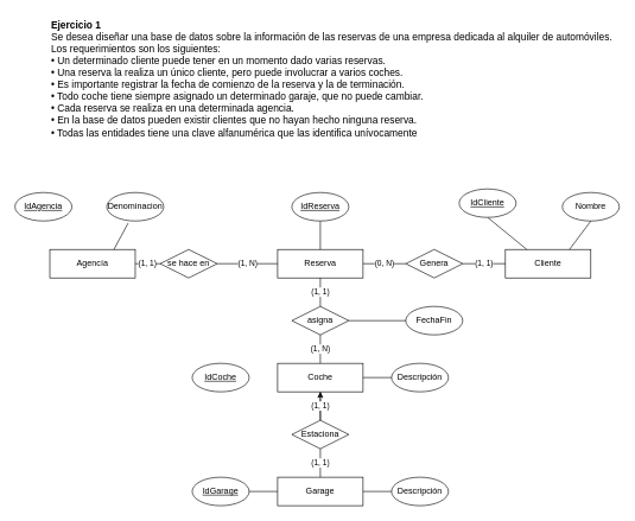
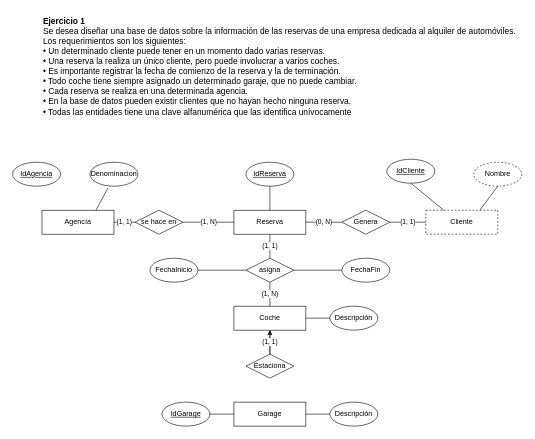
  <mxCell id="0" />
  <mxCell id="1" parent="0" />
- <mxCell id="2" value="Cliente" style="whiteSpace=wrap;html=1;align=center;fillColor=#FFFFFF;" parent="1" vertex="1"><mxGeometry x="709" y="350" width="120" height="40" as="geometry" /></mxCell>
+ <mxCell id="2" value="Cliente" style="whiteSpace=wrap;html=1;align=center;fillColor=#FFFFFF;dashed=1;" parent="1" vertex="1"><mxGeometry x="709" y="350" width="120" height="40" as="geometry" /></mxCell>
  <mxCell id="3" value="Reserva" style="whiteSpace=wrap;html=1;align=center;fillColor=#FFFFFF;" parent="1" vertex="1"><mxGeometry x="389" y="350" width="120" height="40" as="geometry" /></mxCell>
  <mxCell id="4" value="Coche" style="whiteSpace=wrap;html=1;align=center;fillColor=#FFFFFF;" parent="1" vertex="1"><mxGeometry x="389" y="510" width="120" height="40" as="geometry" /></mxCell>
  <mxCell id="5" value="" style="endArrow=none;html=1;rounded=0;exitX=0.25;exitY=0;exitDx=0;exitDy=0;entryX=0.5;entryY=1;entryDx=0;entryDy=0;" parent="1" source="2" target="35" edge="1"><mxGeometry relative="1" as="geometry"><mxPoint x="639" y="550" as="sourcePoint" /><mxPoint x="669" y="310" as="targetPoint" /></mxGeometry></mxCell>
- <mxCell id="6" value="Nombre" style="ellipse;whiteSpace=wrap;html=1;align=center;" parent="1" vertex="1"><mxGeometry x="789" y="270" width="80" height="40" as="geometry" /></mxCell>
+ <mxCell id="6" value="Nombre" style="ellipse;whiteSpace=wrap;html=1;align=center;dashed=1;" parent="1" vertex="1"><mxGeometry x="789" y="270" width="80" height="40" as="geometry" /></mxCell>
  <mxCell id="7" value="" style="endArrow=none;html=1;rounded=0;exitX=0.75;exitY=0;exitDx=0;exitDy=0;entryX=0.5;entryY=1;entryDx=0;entryDy=0;" parent="1" source="2" target="6" edge="1"><mxGeometry relative="1" as="geometry"><mxPoint x="509" y="390" as="sourcePoint" /><mxPoint x="553.645" y="324.142" as="targetPoint" /></mxGeometry></mxCell>
  <mxCell id="8" value="" style="endArrow=none;html=1;rounded=0;entryX=0.5;entryY=1;entryDx=0;entryDy=0;" parent="1" source="3" target="34" edge="1"><mxGeometry relative="1" as="geometry"><mxPoint x="469" y="630" as="sourcePoint" /><mxPoint x="389" y="310" as="targetPoint" /></mxGeometry></mxCell>
  <mxCell id="9" value="Genera" style="shape=rhombus;perimeter=rhombusPerimeter;whiteSpace=wrap;html=1;align=center;" parent="1" vertex="1"><mxGeometry x="569" y="350" width="80" height="40" as="geometry" /></mxCell>
  <mxCell id="10" value="(1, 1)" style="endArrow=none;html=1;rounded=0;exitX=1;exitY=0.5;exitDx=0;exitDy=0;entryX=0;entryY=0.5;entryDx=0;entryDy=0;" parent="1" source="9" target="2" edge="1"><mxGeometry relative="1" as="geometry"><mxPoint x="669" y="370" as="sourcePoint" /><mxPoint x="503" y="440" as="targetPoint" /></mxGeometry></mxCell>
  <mxCell id="11" value="(0, N)" style="endArrow=none;html=1;rounded=0;exitX=1;exitY=0.5;exitDx=0;exitDy=0;entryX=0;entryY=0.5;entryDx=0;entryDy=0;" parent="1" source="3" target="9" edge="1"><mxGeometry relative="1" as="geometry"><mxPoint x="419" y="490" as="sourcePoint" /><mxPoint x="419" y="420" as="targetPoint" /></mxGeometry></mxCell>
  <mxCell id="12" value="asigna" style="shape=rhombus;perimeter=rhombusPerimeter;whiteSpace=wrap;html=1;align=center;" parent="1" vertex="1"><mxGeometry x="409" y="430" width="80" height="40" as="geometry" /></mxCell>
  <mxCell id="13" value="Descripción" style="ellipse;whiteSpace=wrap;html=1;align=center;" parent="1" vertex="1"><mxGeometry x="549" y="510" width="80" height="40" as="geometry" /></mxCell>
  <mxCell id="14" value="" style="endArrow=none;html=1;rounded=0;exitX=1;exitY=0.5;exitDx=0;exitDy=0;entryX=0;entryY=0.5;entryDx=0;entryDy=0;entryPerimeter=0;" parent="1" source="4" target="13" edge="1"><mxGeometry relative="1" as="geometry"><mxPoint x="299" y="900" as="sourcePoint" /><mxPoint x="339" y="930" as="targetPoint" /></mxGeometry></mxCell>
  <mxCell id="15" value="(1, 1)" style="endArrow=none;html=1;rounded=0;exitX=0.5;exitY=0;exitDx=0;exitDy=0;entryX=0.5;entryY=1;entryDx=0;entryDy=0;" parent="1" source="12" target="3" edge="1"><mxGeometry relative="1" as="geometry"><mxPoint x="309" as="sourcePoint" y="810" /><mxPoint x="353" y="796" as="targetPoint" /></mxGeometry></mxCell>
  <mxCell id="16" value="(1, N)" style="endArrow=none;html=1;rounded=0;exitX=0.5;exitY=1;exitDx=0;exitDy=0;entryX=0.5;entryY=0;entryDx=0;entryDy=0;" parent="1" source="12" target="4" edge="1"><mxGeometry relative="1" as="geometry"><mxPoint x="259" y="680" as="sourcePoint" /><mxPoint x="369" y="620" as="targetPoint" /></mxGeometry></mxCell>
+ <mxCell id="17" value="FechaInicio" style="ellipse;whiteSpace=wrap;html=1;align=center;" parent="1" vertex="1"><mxGeometry x="249" y="430" width="80" height="40" as="geometry" /></mxCell>
  <mxCell id="18" value="FechaFin" style="ellipse;whiteSpace=wrap;html=1;align=center;" parent="1" vertex="1"><mxGeometry x="569" y="430" width="80" height="40" as="geometry" /></mxCell>
  <mxCell id="19" value="Garage" style="whiteSpace=wrap;html=1;align=center;fillColor=#FFFFFF;" parent="1" vertex="1"><mxGeometry x="389" y="670" width="120" height="40" as="geometry" /></mxCell>
  <mxCell id="20" value="" style="edgeStyle=orthogonalEdgeStyle;rounded=0;orthogonalLoop=1;jettySize=auto;html=1;" edge="1" parent="1" source="21" target="4"><mxGeometry relative="1" as="geometry" /></mxCell>
  <mxCell id="21" value="Estaciona" style="shape=rhombus;perimeter=rhombusPerimeter;whiteSpace=wrap;html=1;align=center;" parent="1" vertex="1"><mxGeometry x="409" y="590" width="80" height="40" as="geometry" /></mxCell>
  <mxCell id="22" value="Descripción" style="ellipse;whiteSpace=wrap;html=1;align=center;" parent="1" vertex="1"><mxGeometry x="549" y="670" width="80" height="40" as="geometry" /></mxCell>
  <mxCell id="23" value="" style="endArrow=none;html=1;rounded=0;exitX=1;exitY=0.5;exitDx=0;exitDy=0;entryX=0;entryY=0.5;entryDx=0;entryDy=0;" parent="1" source="19" target="22" edge="1"><mxGeometry relative="1" as="geometry"><mxPoint x="319" y="1090" as="sourcePoint" /><mxPoint x="359" y="1125" as="targetPoint" /></mxGeometry></mxCell>
  <mxCell id="24" value="" style="endArrow=none;html=1;rounded=0;exitX=0;exitY=0.5;exitDx=0;exitDy=0;entryX=1;entryY=0.5;entryDx=0;entryDy=0;" parent="1" source="19" target="37" edge="1"><mxGeometry relative="1" as="geometry"><mxPoint x="299" y="1085" as="sourcePoint" /><mxPoint x="349" y="690" as="targetPoint" /></mxGeometry></mxCell>
  <mxCell id="25" value="(1, 1)" style="endArrow=none;html=1;rounded=0;entryX=0.5;entryY=0;entryDx=0;entryDy=0;exitX=0.5;exitY=1;exitDx=0;exitDy=0;" parent="1" source="4" target="21" edge="1"><mxGeometry relative="1" as="geometry"><mxPoint x="249" y="920" as="sourcePoint" /><mxPoint x="259" y="885" as="targetPoint" /></mxGeometry></mxCell>
- <mxCell id="26" value="(1, 1)" style="endArrow=none;html=1;rounded=0;entryX=0.5;entryY=0;entryDx=0;entryDy=0;exitX=0.5;exitY=1;exitDx=0;exitDy=0;" parent="1" source="21" target="19" edge="1"><mxGeometry relative="1" as="geometry"><mxPoint x="259" y="925" as="sourcePoint" /><mxPoint x="264" y="980" as="targetPoint" /></mxGeometry></mxCell>
  <mxCell id="27" value="Agencía" style="whiteSpace=wrap;html=1;align=center;fillColor=#FFFFFF;" parent="1" vertex="1"><mxGeometry x="69" y="350" width="120" height="40" as="geometry" /></mxCell>
  <mxCell id="28" value="Denominacion" style="ellipse;whiteSpace=wrap;html=1;align=center;" parent="1" vertex="1"><mxGeometry x="149" y="270" width="80" height="40" as="geometry" /></mxCell>
  <mxCell id="29" value="" style="endArrow=none;html=1;rounded=0;entryX=0.75;entryY=0;entryDx=0;entryDy=0;" parent="1" target="27" edge="1"><mxGeometry relative="1" as="geometry"><mxPoint x="179" y="313" as="sourcePoint" /><mxPoint x="154" y="500" as="targetPoint" /></mxGeometry></mxCell>
  <mxCell id="30" value="se hace en" style="shape=rhombus;perimeter=rhombusPerimeter;whiteSpace=wrap;html=1;align=center;" parent="1" vertex="1"><mxGeometry x="224" y="350" width="80" height="40" as="geometry" /></mxCell>
  <mxCell id="31" value="(1, 1)" style="endArrow=none;html=1;rounded=0;exitX=0;exitY=0.5;exitDx=0;exitDy=0;entryX=1;entryY=0.5;entryDx=0;entryDy=0;" parent="1" source="30" target="27" edge="1"><mxGeometry relative="1" as="geometry"><mxPoint x="229" y="370" as="sourcePoint" /><mxPoint x="154" y="500" as="targetPoint" /></mxGeometry></mxCell>
  <mxCell id="32" value="(1, N)" style="endArrow=none;html=1;rounded=0;exitX=1;exitY=0.5;exitDx=0;exitDy=0;entryX=0;entryY=0.5;entryDx=0;entryDy=0;" parent="1" source="30" target="3" edge="1"><mxGeometry relative="1" as="geometry"><mxPoint x="229" y="575" as="sourcePoint" /><mxPoint x="227" y="542" as="targetPoint" /></mxGeometry></mxCell>
  <mxCell id="33" value="IdAgencia" style="ellipse;whiteSpace=wrap;html=1;align=center;fontStyle=4;" parent="1" vertex="1"><mxGeometry x="20" y="270" width="80" height="40" as="geometry" /></mxCell>
  <mxCell id="34" value="IdReserva" style="ellipse;whiteSpace=wrap;html=1;align=center;fontStyle=4;" parent="1" vertex="1"><mxGeometry x="409" y="270" width="80" height="40" as="geometry" /></mxCell>
  <mxCell id="35" value="IdCliente" style="ellipse;whiteSpace=wrap;html=1;align=center;fontStyle=4;" parent="1" vertex="1"><mxGeometry x="644" y="265" width="80" height="40" as="geometry" /></mxCell>
- <mxCell id="36" value="IdCoche" style="ellipse;whiteSpace=wrap;html=1;align=center;fontStyle=4;" parent="1" vertex="1"><mxGeometry x="269" y="510" width="80" height="40" as="geometry" /></mxCell>
  <mxCell id="37" value="IdGarage" style="ellipse;whiteSpace=wrap;html=1;align=center;fontStyle=4;" parent="1" vertex="1"><mxGeometry x="269" y="670" width="80" height="40" as="geometry" /></mxCell>
  <mxCell id="38" value="" style="endArrow=none;html=1;rounded=0;exitX=1;exitY=0.5;exitDx=0;exitDy=0;entryX=0;entryY=0.5;entryDx=0;entryDy=0;" parent="1" source="12" target="18" edge="1"><mxGeometry relative="1" as="geometry"><mxPoint x="429" y="360" as="sourcePoint" /><mxPoint x="359" y="320" as="targetPoint" /></mxGeometry></mxCell>
  <mxCell id="39" value="&lt;p style=&quot;box-sizing: border-box ; margin: 0px ; padding: 0px ; font-family: inherit ; font-size: 0.875rem ; line-height: inherit ; overflow-wrap: break-word ; cursor: text&quot;&gt;&lt;span style=&quot;box-sizing: border-box ; font-weight: 700 ; line-height: inherit&quot;&gt;Ejercicio 1&lt;/span&gt;&lt;/p&gt;&lt;p style=&quot;box-sizing: border-box ; margin: 0px ; padding: 0px ; font-family: inherit ; font-size: 0.875rem ; line-height: inherit ; overflow-wrap: break-word ; cursor: text&quot;&gt;&lt;span style=&quot;font-family: inherit ; font-size: 0.875rem&quot;&gt;Se desea diseñar una base de datos sobre la información de las reservas de una empresa dedicada al alquiler de automóviles.&lt;/span&gt;&lt;br&gt;&lt;/p&gt;&lt;p style=&quot;box-sizing: border-box ; margin: 0px ; padding: 0px ; font-family: inherit ; font-size: 0.875rem ; line-height: inherit ; overflow-wrap: break-word ; cursor: text&quot;&gt;Los requerimientos son los siguientes:&lt;/p&gt;&lt;p style=&quot;box-sizing: border-box ; margin: 0px ; padding: 0px ; font-family: inherit ; font-size: 0.875rem ; line-height: inherit ; overflow-wrap: break-word ; cursor: text&quot;&gt;• Un determinado cliente puede tener en un momento dado varias reservas.&lt;/p&gt;&lt;p style=&quot;box-sizing: border-box ; margin: 0px ; padding: 0px ; font-family: inherit ; font-size: 0.875rem ; line-height: inherit ; overflow-wrap: break-word ; cursor: text&quot;&gt;• Una reserva la realiza un único cliente, pero puede involucrar a varios coches.&lt;/p&gt;&lt;p style=&quot;box-sizing: border-box ; margin: 0px ; padding: 0px ; font-family: inherit ; font-size: 0.875rem ; line-height: inherit ; overflow-wrap: break-word ; cursor: text&quot;&gt;• Es importante registrar la fecha de comienzo de la reserva y la de terminación.&lt;/p&gt;&lt;p style=&quot;box-sizing: border-box ; margin: 0px ; padding: 0px ; font-family: inherit ; font-size: 0.875rem ; line-height: inherit ; overflow-wrap: break-word ; cursor: text&quot;&gt;• Todo coche tiene siempre asignado un determinado garaje, que no puede cambiar.&lt;/p&gt;&lt;p style=&quot;box-sizing: border-box ; margin: 0px ; padding: 0px ; font-family: inherit ; font-size: 0.875rem ; line-height: inherit ; overflow-wrap: break-word ; cursor: text&quot;&gt;• Cada reserva se realiza en una determinada agencia.&lt;/p&gt;&lt;p style=&quot;box-sizing: border-box ; margin: 0px ; padding: 0px ; font-family: inherit ; font-size: 0.875rem ; line-height: inherit ; overflow-wrap: break-word ; cursor: text&quot;&gt;• En la base de datos pueden existir clientes que no hayan hecho ninguna reserva.&lt;/p&gt;&lt;p style=&quot;box-sizing: border-box ; margin: 0px ; padding: 0px ; font-family: inherit ; font-size: 0.875rem ; line-height: inherit ; overflow-wrap: break-word ; cursor: text&quot;&gt;• Todas las entidades tiene una clave alfanumérica que las identifica unívocamente&lt;/p&gt;" style="text;html=1;strokeColor=none;fillColor=none;align=left;verticalAlign=middle;whiteSpace=wrap;rounded=0;" parent="1" vertex="1"><mxGeometry x="69" y="20" width="800" height="180" as="geometry" /></mxCell>
+ <mxCell id="40" value="" style="endArrow=none;html=1;rounded=0;exitX=1;exitY=0.5;exitDx=0;exitDy=0;entryX=0;entryY=0.5;entryDx=0;entryDy=0;" edge="1" parent="1" source="17" target="12"><mxGeometry relative="1" as="geometry"><mxPoint x="339" y="460" as="sourcePoint" /><mxPoint x="479" y="490" as="targetPoint" /></mxGeometry></mxCell>
